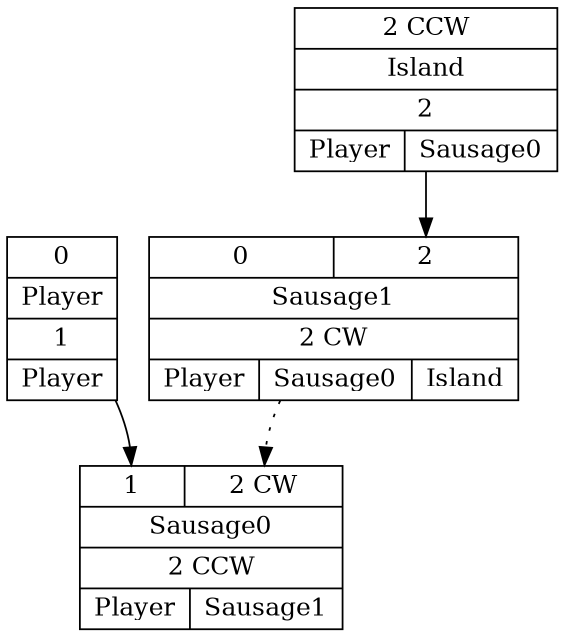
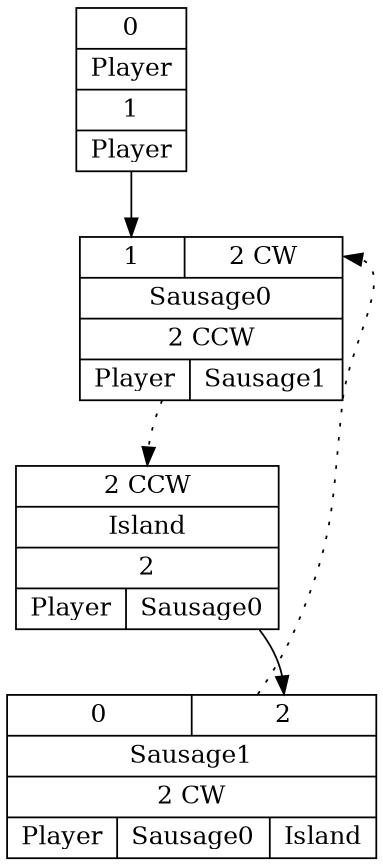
  digraph {
    node [shape=record]
    n1 [label="{{<GroundP>0}|{Player}|<PlayerOUT>1|{Player}}"]
    n2 [label="{{<Player>1|<Sausage1P>2 CW}|{Sausage0}|<Sausage0OUT>2 CCW|{Player|Sausage1}}"]
    n3 [label="{{<Sausage0P>2 CCW}|{Island}|<IslandOUT>2|{Player|Sausage0}}"]
    n4 [label="{{<GroundP>0|<Island>2}|{Sausage1}|<Sausage1OUT>2 CW|{Player|Sausage0|Island}}"]
    n1 -> n2 [headport=Player]
+   n2 -> n3 [headport=Sausage0P style=dotted]
    n3 -> n4 [headport=Island]
    n4 -> n2 [headport=Sausage1P style=dotted]
  }
